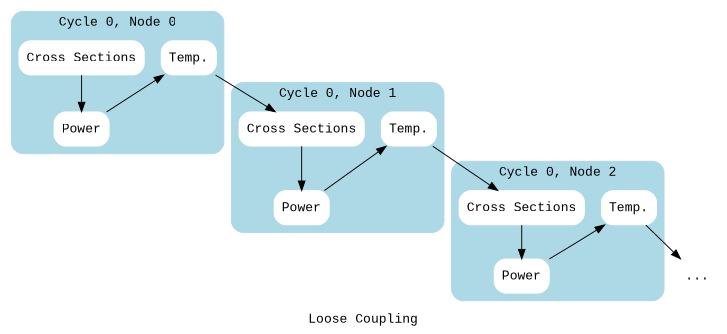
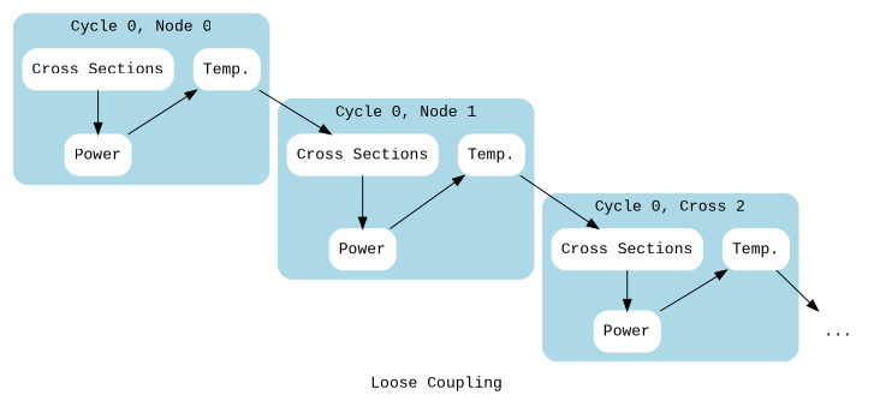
  digraph {
    label="Loose Coupling"
    rankdir=TB
    fontname="Liberation Mono"
    node [color=white shape=Rec style="rounded,filled" fontname="Liberation Mono"]
    edge [fontname="Liberation Mono"]
    n1 [label="Temp."]
    n2 [label=Power]
    n3 [label="Cross Sections"]
    n4 [label="Temp."]
    n5 [label=Power]
    n6 [label="Cross Sections"]
    n7 [label="Temp."]
    n8 [label=Power]
    n9 [label="Cross Sections"]
    n10 [label="..." shape=plaintext color="" style=""]
    subgraph cluster_1 {
      color=lightblue
      label="Cycle 0, Node 0"
      style="rounded,filled"
      n1
      n2
      n3
    }
    subgraph cluster_2 {
      color=lightblue
      label="Cycle 0, Node 1"
      style="rounded,filled"
      n4
      n5
      n6
    }
    subgraph cluster_3 {
      color=lightblue
-     label="Cycle 0, Node 2"
+     label="Cycle 0, Cross 2"
      style="rounded,filled"
      n7
      n8
      n9
    }
    n1 -> n6
    n2 -> n1 [constraint=false]
    n3 -> n2
    n4 -> n9
    n5 -> n4 [constraint=false]
    n6 -> n5
    n7 -> n10
    n8 -> n7 [constraint=false]
    n9 -> n8
  }
